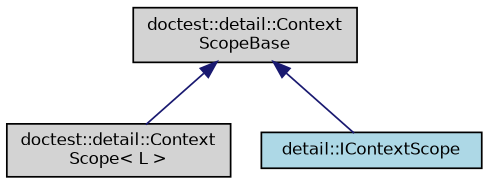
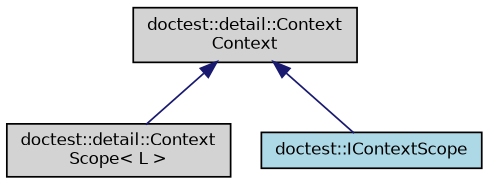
  digraph {
    node [color=black fillcolor=lightgrey fontname=Helvetica fontsize=10 shape=record style=filled]
    edge [color=midnightblue dir=back fontname=Helvetica fontsize=10 labelfontname=Helvetica labelfontsize=10 style=solid]
    n1 [fontcolor=black height=0.2 label="doctest::detail::Context\lScope\< L \>" width=0.4]
-   n2 [height=0.2 label="doctest::detail::Context\lScopeBase" width=0.4]
-   n3 [fillcolor=lightblue height=0.2 label="detail::IContextScope" width=0.4]
+   n2 [height=0.2 label="doctest::detail::Context\lContext" width=0.4]
+   n3 [fillcolor=lightblue height=0.2 label="doctest::IContextScope" width=0.4]
    n2 -> n1
    n2 -> n3
  }
